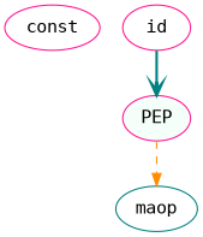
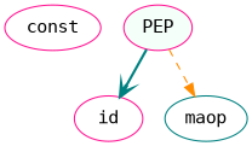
  digraph {
    node [color=deeppink fontname=monospace]
    n1 [label=const]
    n2 [label=id]
    n3 [color=teal label=maop]
    n4 [fillcolor=mintcream label=PEP style=filled]
-   n2 -> n4 [arrowhead=vee color=teal style=bold]
+   n4 -> n2 [arrowhead=vee color=teal style=bold]
    n4 -> n3 [arrowhead=normal color=darkorange style=dashed]
  }
